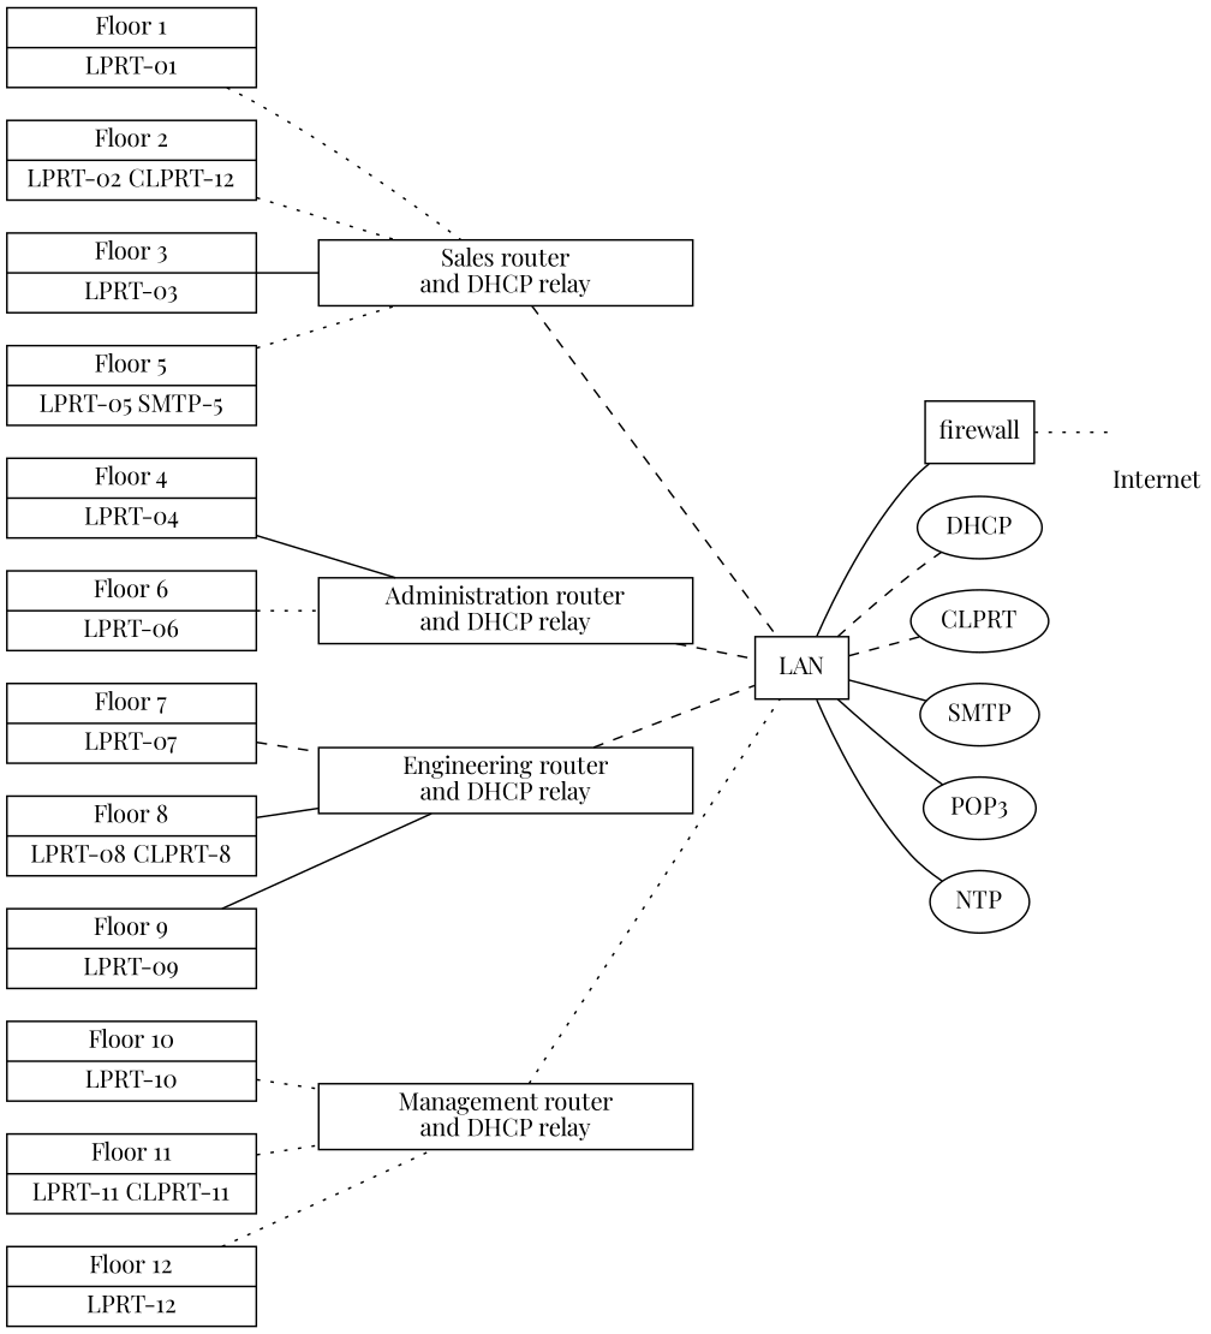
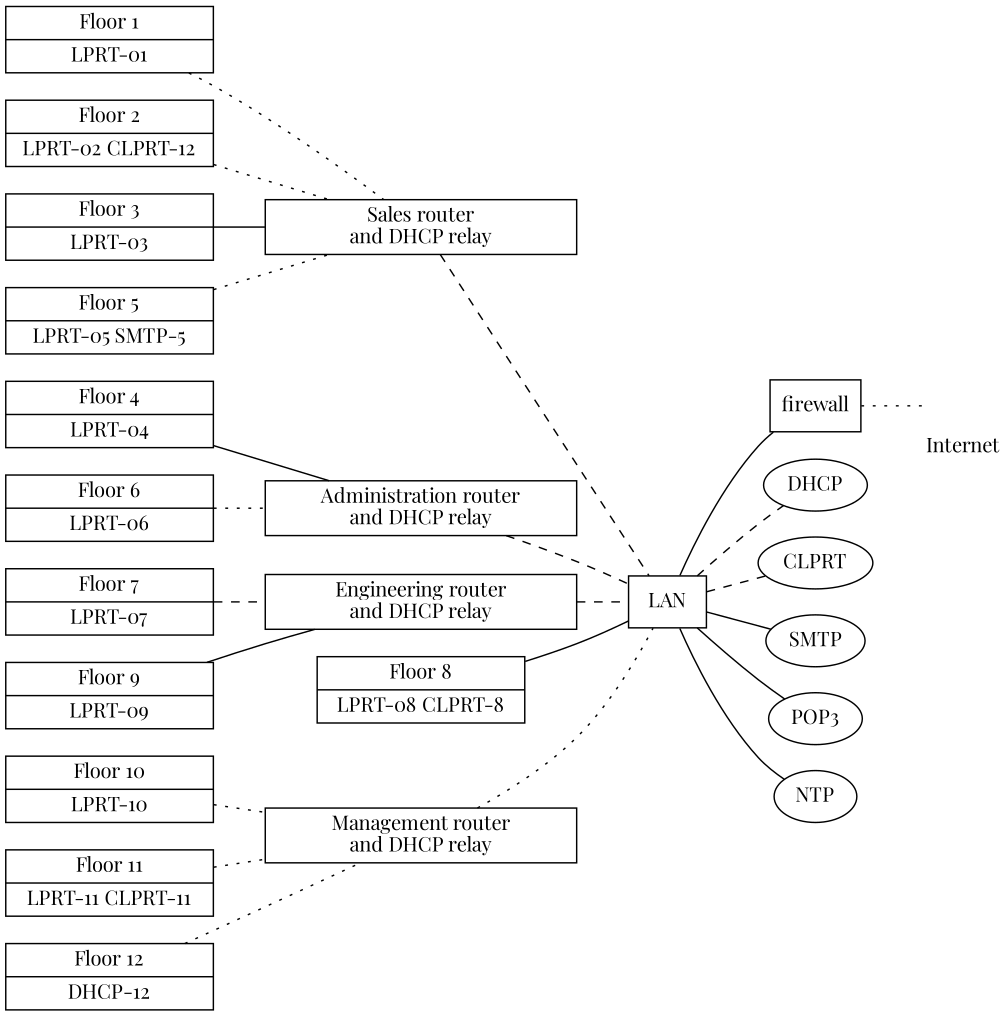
  digraph {
    fontname="Playfair Display"
    rankdir=LR
    node [fontname="Playfair Display" shape=record]
    edge [arrowhead=none fontname="Playfair Display" style=dotted]
    n1 [label="<f0>Floor 1 |<f1>LPRT-01" width=2]
    n2 [label="Sales router\nand DHCP relay" width=3]
    LAN
    n4 [label="<f0>Floor 2 |<f1>LPRT-02 CLPRT-12" width=2]
    n5 [label="<f0>Floor 3 |<f1>LPRT-03" width=2]
    n6 [label="<f0>Floor 4 |<f1>LPRT-04" width=2]
    n7 [label="Administration router\nand DHCP relay" width=3]
    n8 [label="<f0>Floor 5 |<f1>LPRT-05 SMTP-5" width=2]
    n9 [label="<f0>Floor 6 |<f1>LPRT-06" width=2]
    n10 [label="<f0>Floor 7 |<f1>LPRT-07" width=2]
    n11 [label="Engineering router\nand DHCP relay" width=3]
    n12 [label="<f0>Floor 8 |<f1>LPRT-08 CLPRT-8" width=2]
    n13 [label="<f0>Floor 9 |<f1>LPRT-09" width=2]
    n14 [label="<f0>Floor 10 |<f1>LPRT-10" width=2]
    n15 [label="Management router\nand DHCP relay" width=3]
    n16 [label="<f0>Floor 11 |<f1>LPRT-11 CLPRT-11" width=2]
-   n17 [label="<f0>Floor 12 |<f1>LPRT-12" width=2]
+   n17 [label="<f0>Floor 12 |<f1>DHCP-12" width=2]
    firewall
    DHCP [shape=ellipse]
    n20 [label=CLPRT shape=ellipse]
    SMTP [shape=ellipse]
    POP3 [shape=ellipse]
    NTP [shape=ellipse]
    n24 [color="#ffffff" fixedsize=true height=1 label=Internet labelloc=b shape=none]
    n1 -> n2
    n2 -> LAN [style=dashed]
    LAN -> firewall [style=solid]
    LAN -> DHCP [style=dashed]
    LAN -> n20 [style=dashed]
    LAN -> SMTP [style=solid]
    LAN -> POP3 [style=solid]
    LAN -> NTP [style=solid]
    n4 -> n2
    n5 -> n2 [style=solid]
    n6 -> n7 [style=solid]
    n7 -> LAN [style=dashed]
    n8 -> n2
    n9 -> n7
    n10 -> n11 [style=dashed]
    n11 -> LAN [style=dashed]
-   n12 -> n11 [style=solid]
+   n12 -> LAN [style=solid]
    n13 -> n11 [style=solid]
    n14 -> n15
    n15 -> LAN
    n16 -> n15
    n17 -> n15
    firewall -> n24
  }
